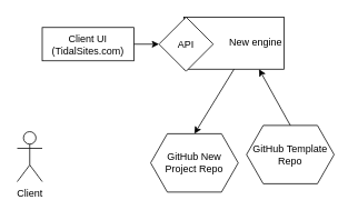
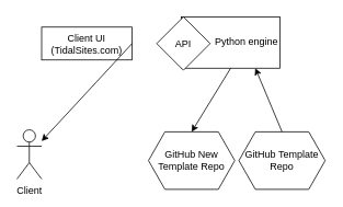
  <mxCell id="0" />
  <mxCell id="1" parent="0" />
- <mxCell id="2" value="New engine" style="rounded=0;whiteSpace=wrap;html=1;align=right;" vertex="1" parent="1"><mxGeometry x="220" y="20" width="120" height="62.5" as="geometry" /></mxCell>
+ <mxCell id="2" value="Python engine" style="rounded=0;whiteSpace=wrap;html=1;align=right;" vertex="1" parent="1"><mxGeometry x="220" y="20" width="120" height="62.5" as="geometry" /></mxCell>
  <mxCell id="3" value="API" style="rhombus;whiteSpace=wrap;html=1;" vertex="1" parent="1"><mxGeometry x="190" y="20" width="65" height="65" as="geometry" /></mxCell>
  <mxCell id="4" value="Client UI&lt;br&gt;(TidalSites.com)" style="rounded=0;whiteSpace=wrap;html=1;" vertex="1" parent="1"><mxGeometry x="50" y="32.5" width="110" height="40" as="geometry" /></mxCell>
  <mxCell id="5" value="Client" style="shape=umlActor;verticalLabelPosition=bottom;verticalAlign=top;html=1;outlineConnect=0;" vertex="1" parent="1"><mxGeometry x="20" y="157.5" width="30" height="60" as="geometry" /></mxCell>
- <mxCell id="6" value="" style="endArrow=classic;html=1;exitX=1;exitY=0.5;exitDx=0;exitDy=0;entryX=0;entryY=0.5;entryDx=0;entryDy=0;" edge="1" parent="1" source="4" target="3"><mxGeometry width="50" height="50" relative="1" as="geometry"><mxPoint x="270" y="192.5" as="sourcePoint" /><mxPoint x="320" y="142.5" as="targetPoint" /></mxGeometry></mxCell>
- <mxCell id="7" value="GitHub Template Repo" style="shape=hexagon;perimeter=hexagonPerimeter2;whiteSpace=wrap;html=1;fixedSize=1;" vertex="1" parent="1"><mxGeometry x="295" y="150" width="105" height="70" as="geometry" /></mxCell>
- <mxCell id="8" value="GitHub New Project Repo" style="shape=hexagon;perimeter=hexagonPerimeter2;whiteSpace=wrap;html=1;fixedSize=1;" vertex="1" parent="1"><mxGeometry x="180" y="160" width="105" height="70" as="geometry" /></mxCell>
+ <mxCell id="6" value="" style="endArrow=classic;html=1;exitX=1;exitY=0.5;exitDx=0;exitDy=0;" edge="1" parent="1" source="4" target="5"><mxGeometry width="50" height="50" relative="1" as="geometry"><mxPoint x="270" y="192.5" as="sourcePoint" /><mxPoint x="320" y="142.5" as="targetPoint" /></mxGeometry></mxCell>
+ <mxCell id="7" value="GitHub Template Repo" style="shape=hexagon;perimeter=hexagonPerimeter2;whiteSpace=wrap;html=1;fixedSize=1;" vertex="1" parent="1"><mxGeometry x="290" y="160" width="105" height="70" as="geometry" /></mxCell>
+ <mxCell id="8" value="GitHub New Template Repo" style="shape=hexagon;perimeter=hexagonPerimeter2;whiteSpace=wrap;html=1;fixedSize=1;" vertex="1" parent="1"><mxGeometry x="180" y="160" width="105" height="70" as="geometry" /></mxCell>
  <mxCell id="9" value="" style="endArrow=classic;html=1;exitX=0.5;exitY=0;exitDx=0;exitDy=0;entryX=0.75;entryY=1;entryDx=0;entryDy=0;" edge="1" parent="1" source="7" target="2"><mxGeometry width="50" height="50" relative="1" as="geometry"><mxPoint x="380" y="151.25" as="sourcePoint" /><mxPoint x="430" y="101.25" as="targetPoint" /></mxGeometry></mxCell>
  <mxCell id="10" value="" style="endArrow=classic;html=1;exitX=0.5;exitY=1;exitDx=0;exitDy=0;entryX=0.5;entryY=0;entryDx=0;entryDy=0;" edge="1" parent="1" source="2" target="8"><mxGeometry width="50" height="50" relative="1" as="geometry"><mxPoint x="370" y="18.74" as="sourcePoint" /><mxPoint x="213" y="130" as="targetPoint" /></mxGeometry></mxCell>
